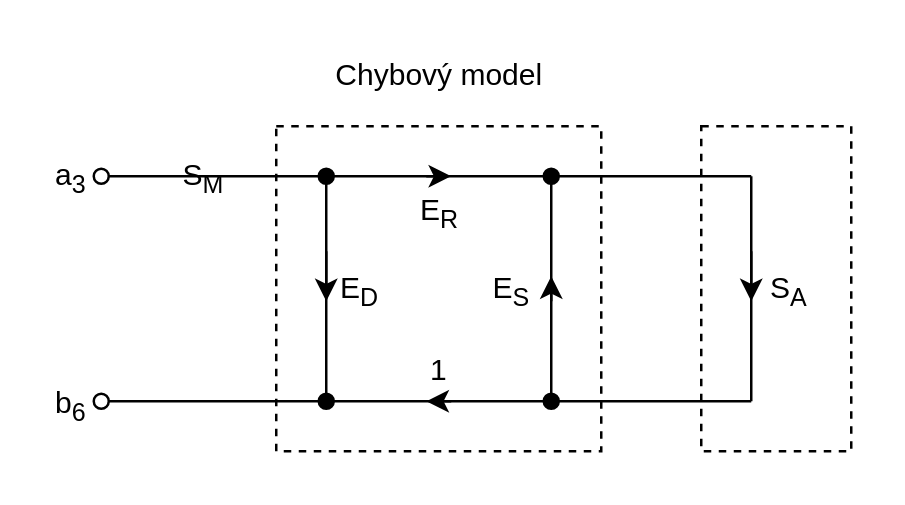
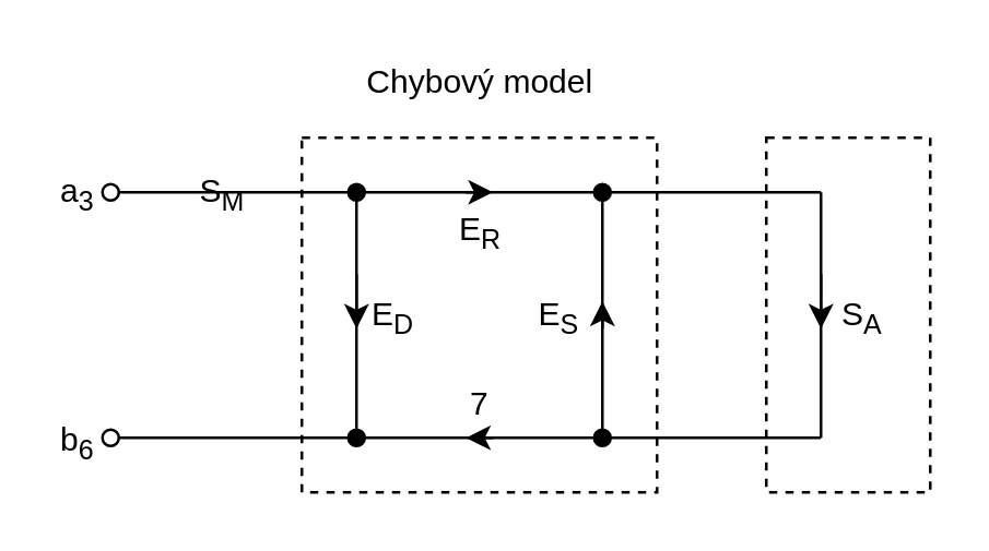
  <mxCell id="0" />
  <mxCell id="1" parent="0" />
  <mxCell id="2" value="" style="endArrow=classic;html=1;startArrow=oval;startFill=0;" parent="1" edge="1"><mxGeometry width="50" height="50" relative="1" as="geometry"><mxPoint x="40" y="70" as="sourcePoint" /><mxPoint x="180" y="70" as="targetPoint" /></mxGeometry></mxCell>
  <mxCell id="3" value="" style="endArrow=classic;html=1;startArrow=oval;startFill=1;" parent="1" edge="1"><mxGeometry width="50" height="50" relative="1" as="geometry"><mxPoint x="130" y="70" as="sourcePoint" /><mxPoint x="130" y="120" as="targetPoint" /></mxGeometry></mxCell>
  <mxCell id="4" value="" style="endArrow=classic;html=1;startArrow=none;startFill=0;" parent="1" edge="1"><mxGeometry width="50" height="50" relative="1" as="geometry"><mxPoint x="300" y="160" as="sourcePoint" /><mxPoint x="170" y="160" as="targetPoint" /></mxGeometry></mxCell>
  <mxCell id="5" value="" style="endArrow=classic;html=1;startArrow=oval;startFill=1;" parent="1" edge="1"><mxGeometry width="50" height="50" relative="1" as="geometry"><mxPoint x="220" y="160" as="sourcePoint" /><mxPoint x="220" y="110" as="targetPoint" /></mxGeometry></mxCell>
  <mxCell id="6" value="" style="endArrow=classic;html=1;startArrow=none;startFill=0;" parent="1" edge="1"><mxGeometry width="50" height="50" relative="1" as="geometry"><mxPoint x="300" y="70" as="sourcePoint" /><mxPoint x="300" y="120" as="targetPoint" /></mxGeometry></mxCell>
  <mxCell id="7" value="" style="endArrow=none;html=1;startArrow=oval;startFill=0;" parent="1" edge="1"><mxGeometry width="50" height="50" relative="1" as="geometry"><mxPoint x="40" y="160" as="sourcePoint" /><mxPoint x="180" y="160" as="targetPoint" /></mxGeometry></mxCell>
  <mxCell id="8" value="" style="endArrow=oval;html=1;startArrow=none;startFill=0;endFill=1;" parent="1" edge="1"><mxGeometry width="50" height="50" relative="1" as="geometry"><mxPoint x="130" y="100" as="sourcePoint" /><mxPoint x="130" y="160" as="targetPoint" /></mxGeometry></mxCell>
  <mxCell id="9" value="" style="endArrow=none;html=1;" parent="1" edge="1"><mxGeometry width="50" height="50" relative="1" as="geometry"><mxPoint x="170" y="70" as="sourcePoint" /><mxPoint x="300" y="70" as="targetPoint" /></mxGeometry></mxCell>
  <mxCell id="10" value="" style="endArrow=none;html=1;startArrow=oval;startFill=1;" parent="1" edge="1"><mxGeometry width="50" height="50" relative="1" as="geometry"><mxPoint x="220" y="70" as="sourcePoint" /><mxPoint x="220" y="120" as="targetPoint" /></mxGeometry></mxCell>
  <mxCell id="11" value="" style="endArrow=none;html=1;" parent="1" edge="1"><mxGeometry width="50" height="50" relative="1" as="geometry"><mxPoint x="300" y="160" as="sourcePoint" /><mxPoint x="300" y="100" as="targetPoint" /></mxGeometry></mxCell>
  <mxCell id="12" value="" style="rounded=0;whiteSpace=wrap;html=1;dashed=1;fillColor=none;" parent="1" vertex="1"><mxGeometry x="110" y="50" width="130" height="130" as="geometry" /></mxCell>
  <mxCell id="13" value="" style="rounded=0;whiteSpace=wrap;html=1;dashed=1;fillColor=none;" parent="1" vertex="1"><mxGeometry x="280" y="50" width="60" height="130" as="geometry" /></mxCell>
  <mxCell id="14" value="E&lt;sub&gt;D&lt;/sub&gt;" style="text;html=1;resizable=0;points=[];autosize=1;align=left;verticalAlign=top;spacingTop=-4;" parent="1" vertex="1"><mxGeometry x="134" y="105" width="30" height="20" as="geometry" /></mxCell>
  <mxCell id="15" value="E&lt;sub&gt;R&lt;/sub&gt;" style="text;html=1;resizable=0;points=[];autosize=1;align=left;verticalAlign=top;spacingTop=-4;" parent="1" vertex="1"><mxGeometry x="166" y="74" width="30" height="20" as="geometry" /></mxCell>
- <mxCell id="16" value="1" style="text;html=1;resizable=0;points=[];autosize=1;align=left;verticalAlign=top;spacingTop=-4;" parent="1" vertex="1"><mxGeometry x="170" y="138" width="20" height="20" as="geometry" /></mxCell>
+ <mxCell id="16" value="7" style="text;html=1;resizable=0;points=[];autosize=1;align=left;verticalAlign=top;spacingTop=-4;" parent="1" vertex="1"><mxGeometry x="170" y="138" width="20" height="20" as="geometry" /></mxCell>
  <mxCell id="17" value="E&lt;sub&gt;S&lt;/sub&gt;" style="text;html=1;resizable=0;points=[];autosize=1;align=left;verticalAlign=top;spacingTop=-4;" parent="1" vertex="1"><mxGeometry x="195" y="105" width="30" height="20" as="geometry" /></mxCell>
  <mxCell id="18" value="S&lt;sub&gt;A&lt;/sub&gt;" style="text;html=1;resizable=0;points=[];autosize=1;align=left;verticalAlign=top;spacingTop=-4;" parent="1" vertex="1"><mxGeometry x="306" y="105" width="30" height="20" as="geometry" /></mxCell>
  <mxCell id="19" value="S&lt;sub&gt;M&lt;/sub&gt;" style="text;html=1;resizable=0;points=[];autosize=1;align=left;verticalAlign=top;spacingTop=-4;" parent="1" vertex="1"><mxGeometry x="71" y="60" width="30" height="20" as="geometry" /></mxCell>
  <mxCell id="20" value="a&lt;sub&gt;3&lt;/sub&gt;" style="text;html=1;resizable=0;points=[];autosize=1;align=left;verticalAlign=top;spacingTop=-4;" parent="1" vertex="1"><mxGeometry x="20" y="60" width="30" height="20" as="geometry" /></mxCell>
  <mxCell id="21" value="b&lt;sub&gt;6&lt;/sub&gt;" style="text;html=1;resizable=0;points=[];autosize=1;align=left;verticalAlign=top;spacingTop=-4;" parent="1" vertex="1"><mxGeometry x="20" y="151" width="30" height="20" as="geometry" /></mxCell>
  <mxCell id="22" value="Chybový model" style="text;html=1;resizable=0;points=[];autosize=1;align=center;verticalAlign=top;spacingTop=-4;" parent="1" vertex="1"><mxGeometry x="125" y="20" width="100" height="20" as="geometry" /></mxCell>
